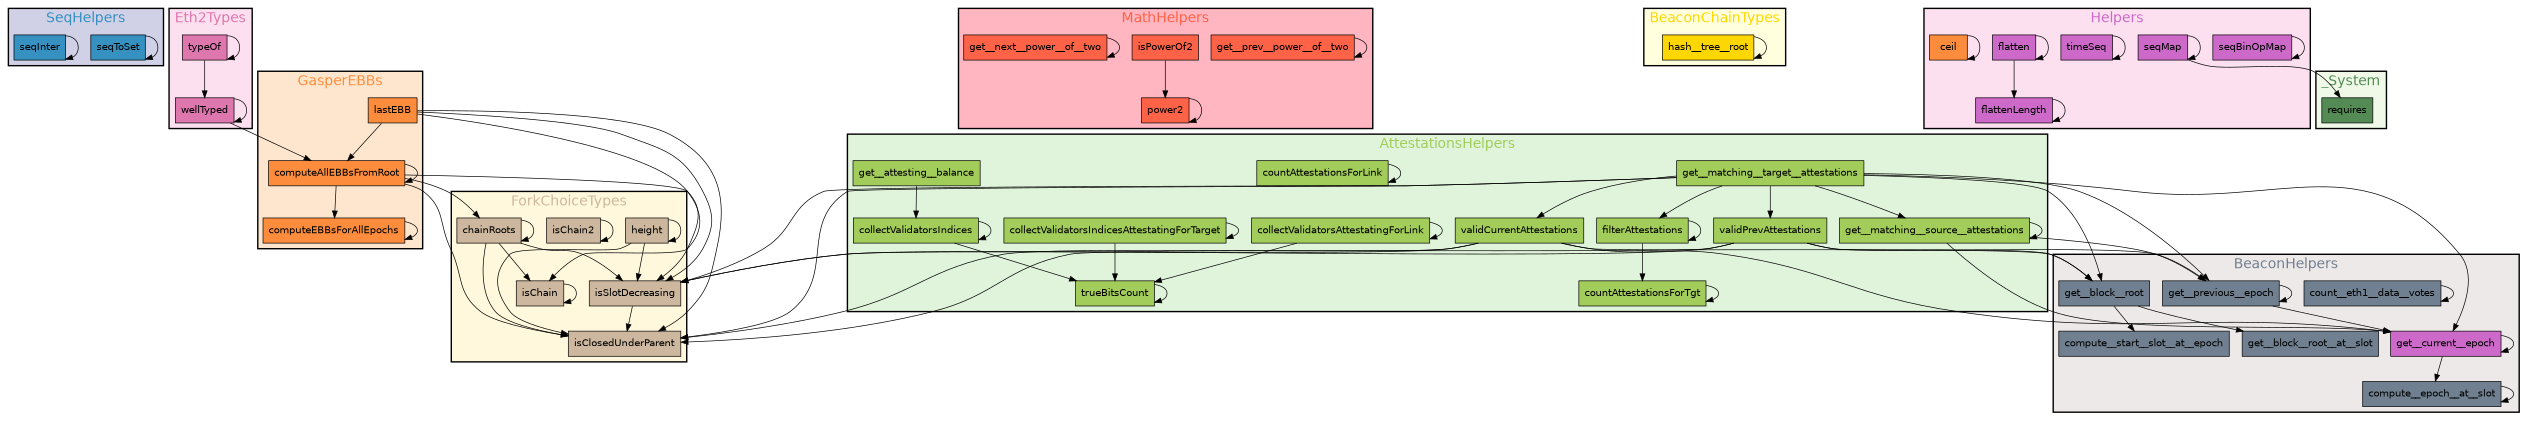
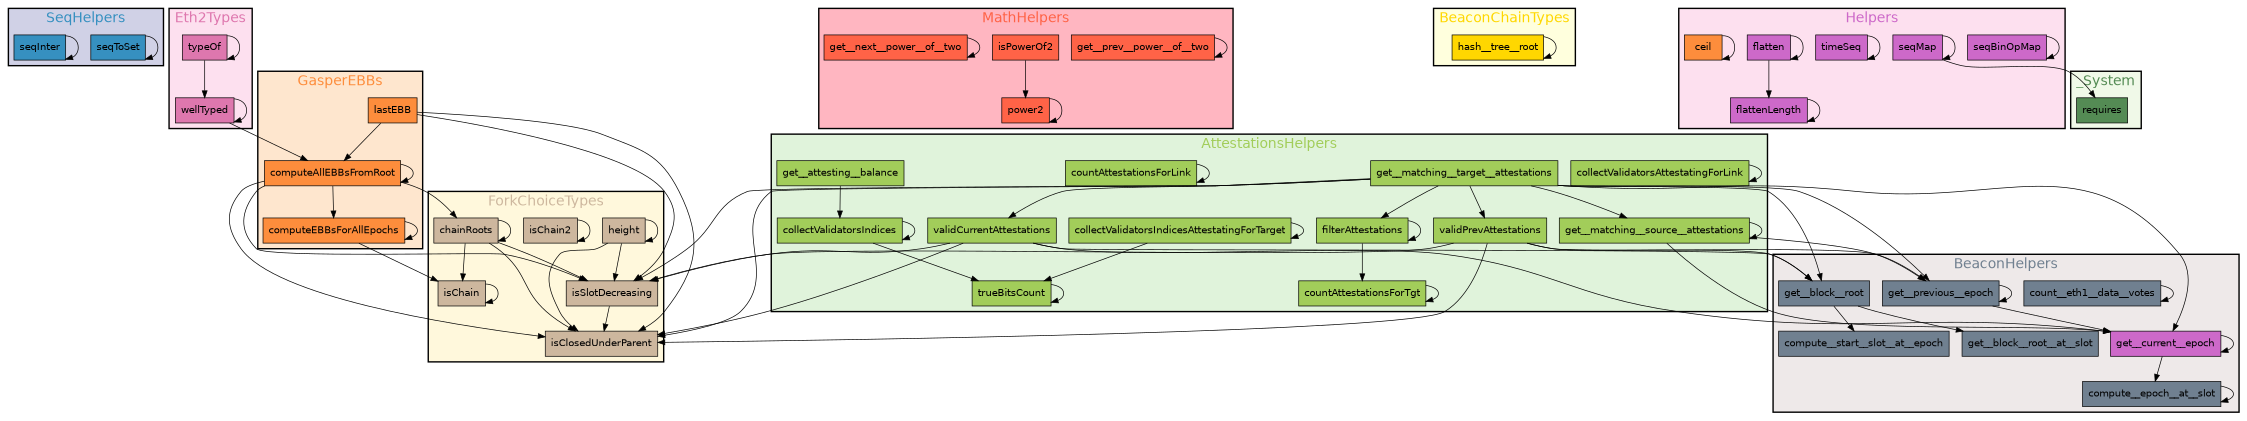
  digraph {
    fontname=helvetica
    node [fillcolor=darkolivegreen3 fontname=helvetica shape=rectangle style=filled]
    seqToSet [fillcolor="#3690c0"]
    seqInter [fillcolor="#3690c0"]
    height [fillcolor=bisque3]
    isChain2 [fillcolor=bisque3]
    chainRoots [fillcolor=bisque3]
    isChain [fillcolor=bisque3]
    isSlotDecreasing [fillcolor=bisque3]
    isClosedUnderParent [fillcolor=bisque3]
    lastEBB [fillcolor="#fd8d3c"]
    computeEBBsForAllEpochs [fillcolor="#fd8d3c"]
    computeAllEBBsFromRoot [fillcolor="#fd8d3c"]
    typeOf [fillcolor="#de77ae"]
    wellTyped [fillcolor="#de77ae"]
    get__prev__power__of__two [fillcolor=tomato]
    isPowerOf2 [fillcolor=tomato]
    power2 [fillcolor=tomato]
    get__next__power__of__two [fillcolor=tomato]
    hash__tree__root [fillcolor=gold]
    collectValidatorsAttestatingForLink
    collectValidatorsIndicesAttestatingForTarget
    get__attesting__balance
    collectValidatorsIndices
    countAttestationsForLink
    trueBitsCount
    get__matching__target__attestations
    validCurrentAttestations
    filterAttestations
    countAttestationsForTgt
    get__matching__source__attestations
    validPrevAttestations
    seqBinOpMap [fillcolor=orchid3]
    seqMap [fillcolor=orchid3]
    timeSeq [fillcolor=orchid3]
    flatten [fillcolor=orchid3]
    ceil [fillcolor="#fd8d3c"]
    flattenLength [fillcolor=orchid3]
    count__eth1__data__votes [fillcolor=slategrey]
    compute__start__slot__at__epoch [fillcolor=slategrey]
    compute__epoch__at__slot [fillcolor=slategrey]
    get__block__root__at__slot [fillcolor=slategrey]
    get__block__root [fillcolor=slategrey]
    get__previous__epoch [fillcolor=slategrey]
    get__current__epoch [fillcolor=orchid3]
    requires [fillcolor=palegreen4]
    subgraph cluster_1 {
      fillcolor="#d0d1e6"
      fontcolor="#3690c0"
      fontsize=20.0
      label=SeqHelpers
      penwidth=2
      style=filled
      seqToSet
      seqInter
    }
    subgraph cluster_2 {
      fillcolor=cornsilk
      fontcolor=bisque3
      fontsize=20.0
      label=ForkChoiceTypes
      penwidth=2
      style=filled
      height
      isChain2
      chainRoots
      isChain
      isSlotDecreasing
      isClosedUnderParent
    }
    subgraph cluster_3 {
      fillcolor="#fee6ce"
      fontcolor="#fd8d3c"
      fontsize=20.0
      label=GasperEBBs
      penwidth=2
      style=filled
      lastEBB
      computeEBBsForAllEpochs
      computeAllEBBsFromRoot
    }
    subgraph cluster_4 {
      fillcolor="#fde0ef"
      fontcolor="#de77ae"
      fontsize=20.0
      label=Eth2Types
      penwidth=2
      style=filled
      typeOf
      wellTyped
    }
    subgraph cluster_5 {
      fillcolor=lightpink
      fontcolor=tomato
      fontsize=20.0
      label=MathHelpers
      penwidth=2
      style=filled
      get__prev__power__of__two
      isPowerOf2
      power2
      get__next__power__of__two
    }
    subgraph cluster_6 {
      fillcolor="#ffffdd"
      fontcolor=gold
      fontsize=20.0
      label=BeaconChainTypes
      penwidth=2
      style=filled
      hash__tree__root
    }
    subgraph cluster_7 {
      fillcolor="#e0f3db"
      fontcolor=darkolivegreen3
      fontsize=20.0
      label=AttestationsHelpers
      penwidth=2
      style=filled
      collectValidatorsAttestatingForLink
      collectValidatorsIndicesAttestatingForTarget
      get__attesting__balance
      collectValidatorsIndices
      countAttestationsForLink
      trueBitsCount
      get__matching__target__attestations
      validCurrentAttestations
      filterAttestations
      countAttestationsForTgt
      get__matching__source__attestations
      validPrevAttestations
    }
    subgraph cluster_8 {
      fillcolor="#fde0ef"
      fontcolor=orchid3
      fontsize=20.0
      label=Helpers
      penwidth=2
      style=filled
      seqBinOpMap
      seqMap
      timeSeq
      flatten
      ceil
      flattenLength
    }
    subgraph cluster_9 {
      fillcolor=snow2
      fontcolor=slategrey
      fontsize=20.0
      label=BeaconHelpers
      penwidth=2
      style=filled
      count__eth1__data__votes
      compute__start__slot__at__epoch
      compute__epoch__at__slot
      get__block__root__at__slot
      get__block__root
      get__previous__epoch
      get__current__epoch
    }
    subgraph cluster_10 {
      fillcolor="#f0f9e8"
      fontcolor=palegreen4
      fontsize=20.0
      label=_System
      penwidth=2
      style=filled
      requires
    }
    seqToSet -> seqToSet
    seqInter -> seqInter
    height -> height
    height -> isSlotDecreasing
    height -> isClosedUnderParent
    isChain2 -> isChain2
    chainRoots -> chainRoots
    chainRoots -> isChain
    chainRoots -> isSlotDecreasing
    chainRoots -> isClosedUnderParent
    isChain -> isChain
    isSlotDecreasing -> isClosedUnderParent
    lastEBB -> isSlotDecreasing
    lastEBB -> isClosedUnderParent
    lastEBB -> computeAllEBBsFromRoot
-   lastEBB -> isChain
+   computeEBBsForAllEpochs -> isChain
    computeEBBsForAllEpochs -> computeEBBsForAllEpochs
    computeAllEBBsFromRoot -> chainRoots
    computeAllEBBsFromRoot -> isSlotDecreasing
    computeAllEBBsFromRoot -> isClosedUnderParent
    computeAllEBBsFromRoot -> computeEBBsForAllEpochs
    computeAllEBBsFromRoot -> computeAllEBBsFromRoot
    typeOf -> typeOf
    typeOf -> wellTyped
    wellTyped -> computeAllEBBsFromRoot
    wellTyped -> wellTyped
    get__prev__power__of__two -> get__prev__power__of__two
    isPowerOf2 -> power2
    power2 -> power2
    get__next__power__of__two -> get__next__power__of__two
    hash__tree__root -> hash__tree__root
    collectValidatorsAttestatingForLink -> collectValidatorsAttestatingForLink
-   collectValidatorsAttestatingForLink -> trueBitsCount
    collectValidatorsIndicesAttestatingForTarget -> collectValidatorsIndicesAttestatingForTarget
    collectValidatorsIndicesAttestatingForTarget -> trueBitsCount
    get__attesting__balance -> collectValidatorsIndices
    collectValidatorsIndices -> collectValidatorsIndices
    collectValidatorsIndices -> trueBitsCount
    countAttestationsForLink -> countAttestationsForLink
    trueBitsCount -> trueBitsCount
    get__matching__target__attestations -> isSlotDecreasing
    get__matching__target__attestations -> isClosedUnderParent
    get__matching__target__attestations -> validCurrentAttestations
    get__matching__target__attestations -> filterAttestations
    get__matching__target__attestations -> get__matching__source__attestations
    get__matching__target__attestations -> validPrevAttestations
    get__matching__target__attestations -> get__block__root
    get__matching__target__attestations -> get__previous__epoch
    get__matching__target__attestations -> get__current__epoch
    validCurrentAttestations -> isSlotDecreasing
    validCurrentAttestations -> isClosedUnderParent
    validCurrentAttestations -> get__block__root
    validCurrentAttestations -> get__current__epoch
    filterAttestations -> filterAttestations
    filterAttestations -> countAttestationsForTgt
    countAttestationsForTgt -> countAttestationsForTgt
    get__matching__source__attestations -> get__matching__source__attestations
    get__matching__source__attestations -> get__previous__epoch
    get__matching__source__attestations -> get__current__epoch
    validPrevAttestations -> isSlotDecreasing
    validPrevAttestations -> isClosedUnderParent
    validPrevAttestations -> get__block__root
    validPrevAttestations -> get__previous__epoch
    seqBinOpMap -> seqBinOpMap
    seqMap -> seqMap
    seqMap -> requires
    timeSeq -> timeSeq
    flatten -> flatten
    flatten -> flattenLength
    ceil -> ceil
    flattenLength -> flattenLength
    count__eth1__data__votes -> count__eth1__data__votes
    compute__epoch__at__slot -> compute__epoch__at__slot
    get__block__root -> compute__start__slot__at__epoch
    get__block__root -> get__block__root__at__slot
    get__previous__epoch -> get__previous__epoch
    get__previous__epoch -> get__current__epoch
    get__current__epoch -> compute__epoch__at__slot
    get__current__epoch -> get__current__epoch
  }
